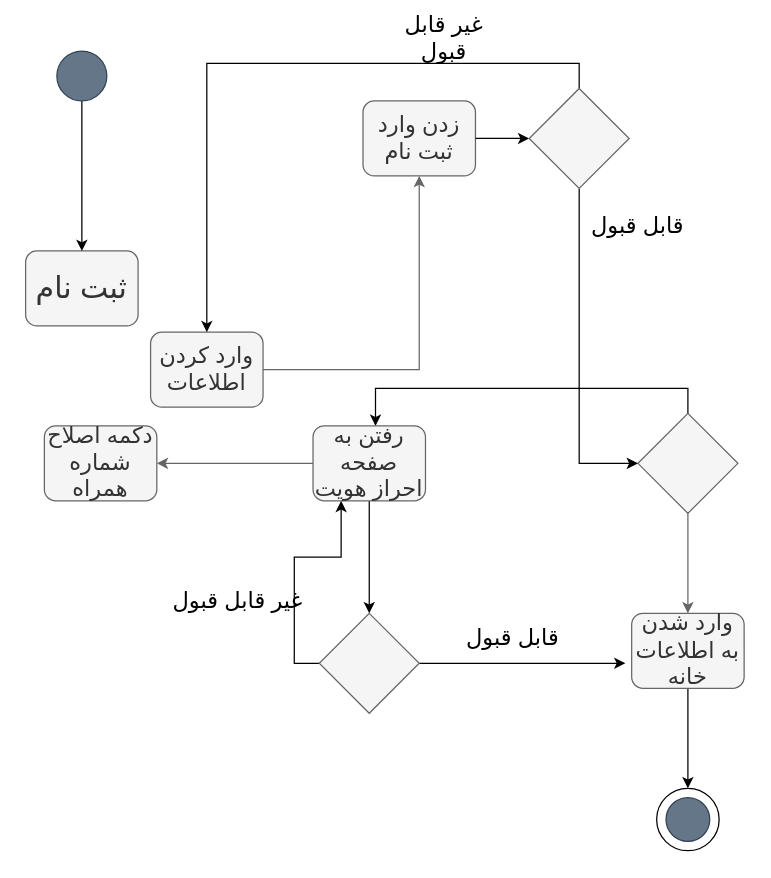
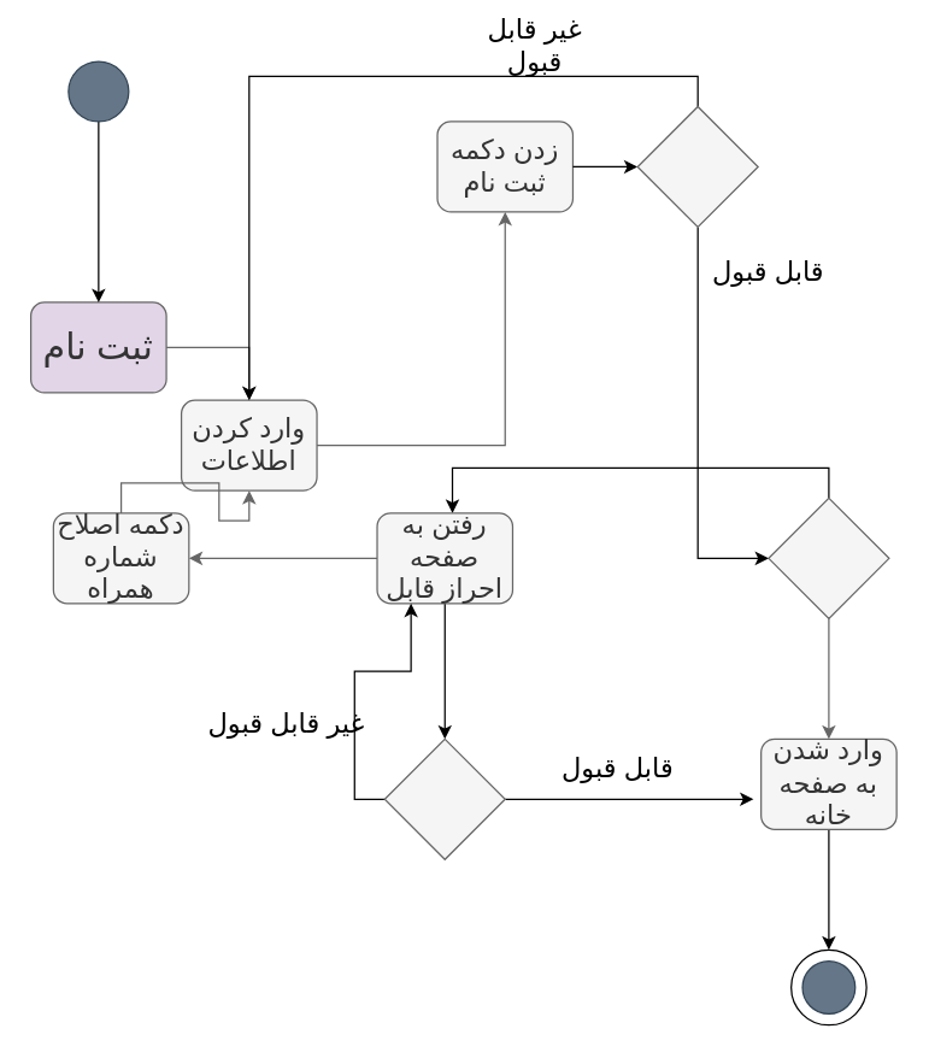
  <mxCell id="0" />
  <mxCell id="1" parent="0" />
- <mxCell id="3" value="&lt;span style=&quot;font-size: 24px&quot;&gt;ثبت نام&lt;/span&gt;" style="rounded=1;whiteSpace=wrap;html=1;fillColor=#f5f5f5;strokeColor=#666666;fontColor=#333333;" vertex="1" parent="1"><mxGeometry x="20" y="200" width="90" height="60" as="geometry" /></mxCell>
+ <mxCell id="2" value="" style="edgeStyle=orthogonalEdgeStyle;rounded=0;orthogonalLoop=1;jettySize=auto;html=1;fillColor=#f5f5f5;strokeColor=#666666;" edge="1" parent="1" source="3" target="5"><mxGeometry relative="1" as="geometry" /></mxCell>
+ <mxCell id="3" value="&lt;span style=&quot;font-size: 24px&quot;&gt;ثبت نام&lt;/span&gt;" style="rounded=1;whiteSpace=wrap;html=1;fillColor=#e1d5e7;strokeColor=#666666;fontColor=#333333;" vertex="1" parent="1"><mxGeometry x="20" y="200" width="90" height="60" as="geometry" /></mxCell>
  <mxCell id="4" value="" style="edgeStyle=orthogonalEdgeStyle;rounded=0;orthogonalLoop=1;jettySize=auto;html=1;fillColor=#f5f5f5;strokeColor=#666666;" edge="1" parent="1" source="5" target="6"><mxGeometry relative="1" as="geometry" /></mxCell>
  <mxCell id="5" value="&lt;font style=&quot;font-size: 18px&quot;&gt;وارد کردن اطلاعات&lt;/font&gt;" style="rounded=1;whiteSpace=wrap;html=1;fillColor=#f5f5f5;strokeColor=#666666;fontColor=#333333;" vertex="1" parent="1"><mxGeometry x="120" y="265" width="90" height="60" as="geometry" /></mxCell>
- <mxCell id="6" value="&lt;font style=&quot;font-size: 18px&quot;&gt;زدن وارد ثبت نام&lt;/font&gt;" style="rounded=1;whiteSpace=wrap;html=1;fillColor=#f5f5f5;strokeColor=#666666;fontColor=#333333;" vertex="1" parent="1"><mxGeometry x="290" y="80" width="90" height="60" as="geometry" /></mxCell>
+ <mxCell id="6" value="&lt;font style=&quot;font-size: 18px&quot;&gt;زدن دکمه ثبت نام&lt;/font&gt;" style="rounded=1;whiteSpace=wrap;html=1;fillColor=#f5f5f5;strokeColor=#666666;fontColor=#333333;" vertex="1" parent="1"><mxGeometry x="290" y="80" width="90" height="60" as="geometry" /></mxCell>
  <mxCell id="7" value="" style="edgeStyle=orthogonalEdgeStyle;rounded=0;orthogonalLoop=1;jettySize=auto;html=1;fillColor=#f5f5f5;strokeColor=#666666;" edge="1" parent="1" source="9"><mxGeometry relative="1" as="geometry"><mxPoint x="550" y="490" as="targetPoint" /></mxGeometry></mxCell>
  <mxCell id="8" style="edgeStyle=orthogonalEdgeStyle;rounded=0;orthogonalLoop=1;jettySize=auto;html=1;exitX=0.5;exitY=0;exitDx=0;exitDy=0;" edge="1" parent="1" source="9"><mxGeometry relative="1" as="geometry"><mxPoint x="300" y="340" as="targetPoint" /><Array as="points"><mxPoint x="550" y="310" /><mxPoint x="300" y="310" /></Array></mxGeometry></mxCell>
  <mxCell id="9" value="" style="rhombus;whiteSpace=wrap;html=1;fillColor=#f5f5f5;strokeColor=#666666;fontColor=#333333;" vertex="1" parent="1"><mxGeometry x="510" y="330" width="80" height="80" as="geometry" /></mxCell>
  <mxCell id="10" value="" style="edgeStyle=orthogonalEdgeStyle;rounded=0;orthogonalLoop=1;jettySize=auto;html=1;" edge="1" parent="1" source="11"><mxGeometry relative="1" as="geometry"><mxPoint x="550" y="630" as="targetPoint" /></mxGeometry></mxCell>
- <mxCell id="11" value="&lt;font style=&quot;font-size: 18px&quot;&gt;وارد شدن به اطلاعات خانه&lt;/font&gt;" style="rounded=1;whiteSpace=wrap;html=1;fillColor=#f5f5f5;strokeColor=#666666;fontColor=#333333;" vertex="1" parent="1"><mxGeometry x="505" y="490" width="90" height="60" as="geometry" /></mxCell>
+ <mxCell id="11" value="&lt;font style=&quot;font-size: 18px&quot;&gt;وارد شدن به صفحه خانه&lt;/font&gt;" style="rounded=1;whiteSpace=wrap;html=1;fillColor=#f5f5f5;strokeColor=#666666;fontColor=#333333;" vertex="1" parent="1"><mxGeometry x="505" y="490" width="90" height="60" as="geometry" /></mxCell>
  <mxCell id="12" value="" style="edgeStyle=orthogonalEdgeStyle;rounded=0;orthogonalLoop=1;jettySize=auto;html=1;entryX=0.5;entryY=0;entryDx=0;entryDy=0;" edge="1" parent="1" source="13" target="3"><mxGeometry relative="1" as="geometry"><mxPoint x="65" y="160" as="targetPoint" /></mxGeometry></mxCell>
  <mxCell id="13" value="" style="ellipse;whiteSpace=wrap;html=1;aspect=fixed;fillColor=#647687;strokeColor=#314354;fontColor=#ffffff;" vertex="1" parent="1"><mxGeometry x="45" y="40" width="40" height="40" as="geometry" /></mxCell>
  <mxCell id="14" value="" style="ellipse;whiteSpace=wrap;html=1;aspect=fixed;" vertex="1" parent="1"><mxGeometry x="525" y="630" width="50" height="50" as="geometry" /></mxCell>
  <mxCell id="15" value="" style="ellipse;whiteSpace=wrap;html=1;aspect=fixed;fillColor=#647687;strokeColor=#314354;fontColor=#ffffff;" vertex="1" parent="1"><mxGeometry x="532.5" y="637.5" width="35" height="35" as="geometry" /></mxCell>
  <mxCell id="16" value="" style="edgeStyle=orthogonalEdgeStyle;rounded=0;orthogonalLoop=1;jettySize=auto;html=1;" edge="1" parent="1" source="6" target="19"><mxGeometry relative="1" as="geometry" /></mxCell>
  <mxCell id="17" style="edgeStyle=orthogonalEdgeStyle;rounded=0;orthogonalLoop=1;jettySize=auto;html=1;exitX=0.5;exitY=0;exitDx=0;exitDy=0;entryX=0.5;entryY=0;entryDx=0;entryDy=0;" edge="1" parent="1" source="19" target="5"><mxGeometry relative="1" as="geometry" /></mxCell>
  <mxCell id="18" style="edgeStyle=orthogonalEdgeStyle;rounded=0;orthogonalLoop=1;jettySize=auto;html=1;exitX=0.5;exitY=1;exitDx=0;exitDy=0;entryX=0;entryY=0.5;entryDx=0;entryDy=0;" edge="1" parent="1" source="19" target="9"><mxGeometry relative="1" as="geometry"><mxPoint x="385" y="340" as="targetPoint" /></mxGeometry></mxCell>
  <mxCell id="19" value="" style="rhombus;whiteSpace=wrap;html=1;fillColor=#f5f5f5;strokeColor=#666666;fontColor=#333333;" vertex="1" parent="1"><mxGeometry x="423" y="70" width="80" height="80" as="geometry" /></mxCell>
  <mxCell id="20" value="&lt;font style=&quot;font-size: 18px&quot;&gt;قابل قبول&lt;/font&gt;" style="text;html=1;align=center;verticalAlign=middle;whiteSpace=wrap;rounded=0;" vertex="1" parent="1"><mxGeometry x="470" y="160" width="80" height="40" as="geometry" /></mxCell>
  <mxCell id="21" value="&lt;font style=&quot;font-size: 18px&quot;&gt;غیر قابل قبول&lt;/font&gt;" style="text;html=1;align=center;verticalAlign=middle;whiteSpace=wrap;rounded=0;" vertex="1" parent="1"><mxGeometry x="313" y="20" width="84" height="20" as="geometry" /></mxCell>
  <mxCell id="22" value="" style="edgeStyle=orthogonalEdgeStyle;rounded=0;orthogonalLoop=1;jettySize=auto;html=1;fillColor=#f5f5f5;strokeColor=#666666;" edge="1" parent="1" source="24" target="26"><mxGeometry relative="1" as="geometry" /></mxCell>
  <mxCell id="23" style="edgeStyle=orthogonalEdgeStyle;rounded=0;orthogonalLoop=1;jettySize=auto;html=1;exitX=0.5;exitY=1;exitDx=0;exitDy=0;" edge="1" parent="1" source="24"><mxGeometry relative="1" as="geometry"><mxPoint x="295" y="490" as="targetPoint" /><Array as="points"><mxPoint x="295" y="420" /><mxPoint x="295" y="420" /></Array></mxGeometry></mxCell>
- <mxCell id="24" value="&lt;font style=&quot;font-size: 18px&quot;&gt;رفتن به صفحه احراز هویت&lt;/font&gt;" style="rounded=1;whiteSpace=wrap;html=1;fillColor=#f5f5f5;strokeColor=#666666;fontColor=#333333;" vertex="1" parent="1"><mxGeometry x="250" y="340" width="90" height="60" as="geometry" /></mxCell>
+ <mxCell id="24" value="&lt;font style=&quot;font-size: 18px&quot;&gt;رفتن به صفحه احراز قابل&lt;/font&gt;" style="rounded=1;whiteSpace=wrap;html=1;fillColor=#f5f5f5;strokeColor=#666666;fontColor=#333333;" vertex="1" parent="1"><mxGeometry x="250" y="340" width="90" height="60" as="geometry" /></mxCell>
+ <mxCell id="25" value="" style="edgeStyle=orthogonalEdgeStyle;rounded=0;orthogonalLoop=1;jettySize=auto;html=1;fillColor=#f5f5f5;strokeColor=#666666;entryX=0.5;entryY=1;entryDx=0;entryDy=0;" edge="1" parent="1" source="26" target="5"><mxGeometry relative="1" as="geometry"><mxPoint x="145" y="260" as="targetPoint" /></mxGeometry></mxCell>
  <mxCell id="26" value="&lt;span style=&quot;font-size: 18px&quot;&gt;دکمه اصلاح شماره همراه&lt;/span&gt;" style="rounded=1;whiteSpace=wrap;html=1;fillColor=#f5f5f5;strokeColor=#666666;fontColor=#333333;" vertex="1" parent="1"><mxGeometry x="35" y="340" width="90" height="60" as="geometry" /></mxCell>
  <mxCell id="27" style="edgeStyle=orthogonalEdgeStyle;rounded=0;orthogonalLoop=1;jettySize=auto;html=1;exitX=1;exitY=0.5;exitDx=0;exitDy=0;" edge="1" parent="1" source="29"><mxGeometry relative="1" as="geometry"><mxPoint x="500" y="530" as="targetPoint" /></mxGeometry></mxCell>
  <mxCell id="28" style="edgeStyle=orthogonalEdgeStyle;rounded=0;orthogonalLoop=1;jettySize=auto;html=1;exitX=0;exitY=0.5;exitDx=0;exitDy=0;entryX=0.25;entryY=1;entryDx=0;entryDy=0;" edge="1" parent="1" source="29" target="24"><mxGeometry relative="1" as="geometry" /></mxCell>
  <mxCell id="29" value="" style="rhombus;whiteSpace=wrap;html=1;fillColor=#f5f5f5;strokeColor=#666666;fontColor=#333333;" vertex="1" parent="1"><mxGeometry x="255" y="490" width="80" height="80" as="geometry" /></mxCell>
  <mxCell id="30" value="&lt;font style=&quot;font-size: 18px&quot;&gt;قابل قبول&lt;/font&gt;" style="text;html=1;align=center;verticalAlign=middle;whiteSpace=wrap;rounded=0;" vertex="1" parent="1"><mxGeometry x="310" y="490" width="200" height="40" as="geometry" /></mxCell>
  <mxCell id="31" value="&lt;font style=&quot;font-size: 18px&quot;&gt;غیر قابل قبول&lt;/font&gt;" style="text;html=1;align=center;verticalAlign=middle;whiteSpace=wrap;rounded=0;" vertex="1" parent="1"><mxGeometry x="90" y="460" width="200" height="40" as="geometry" /></mxCell>
